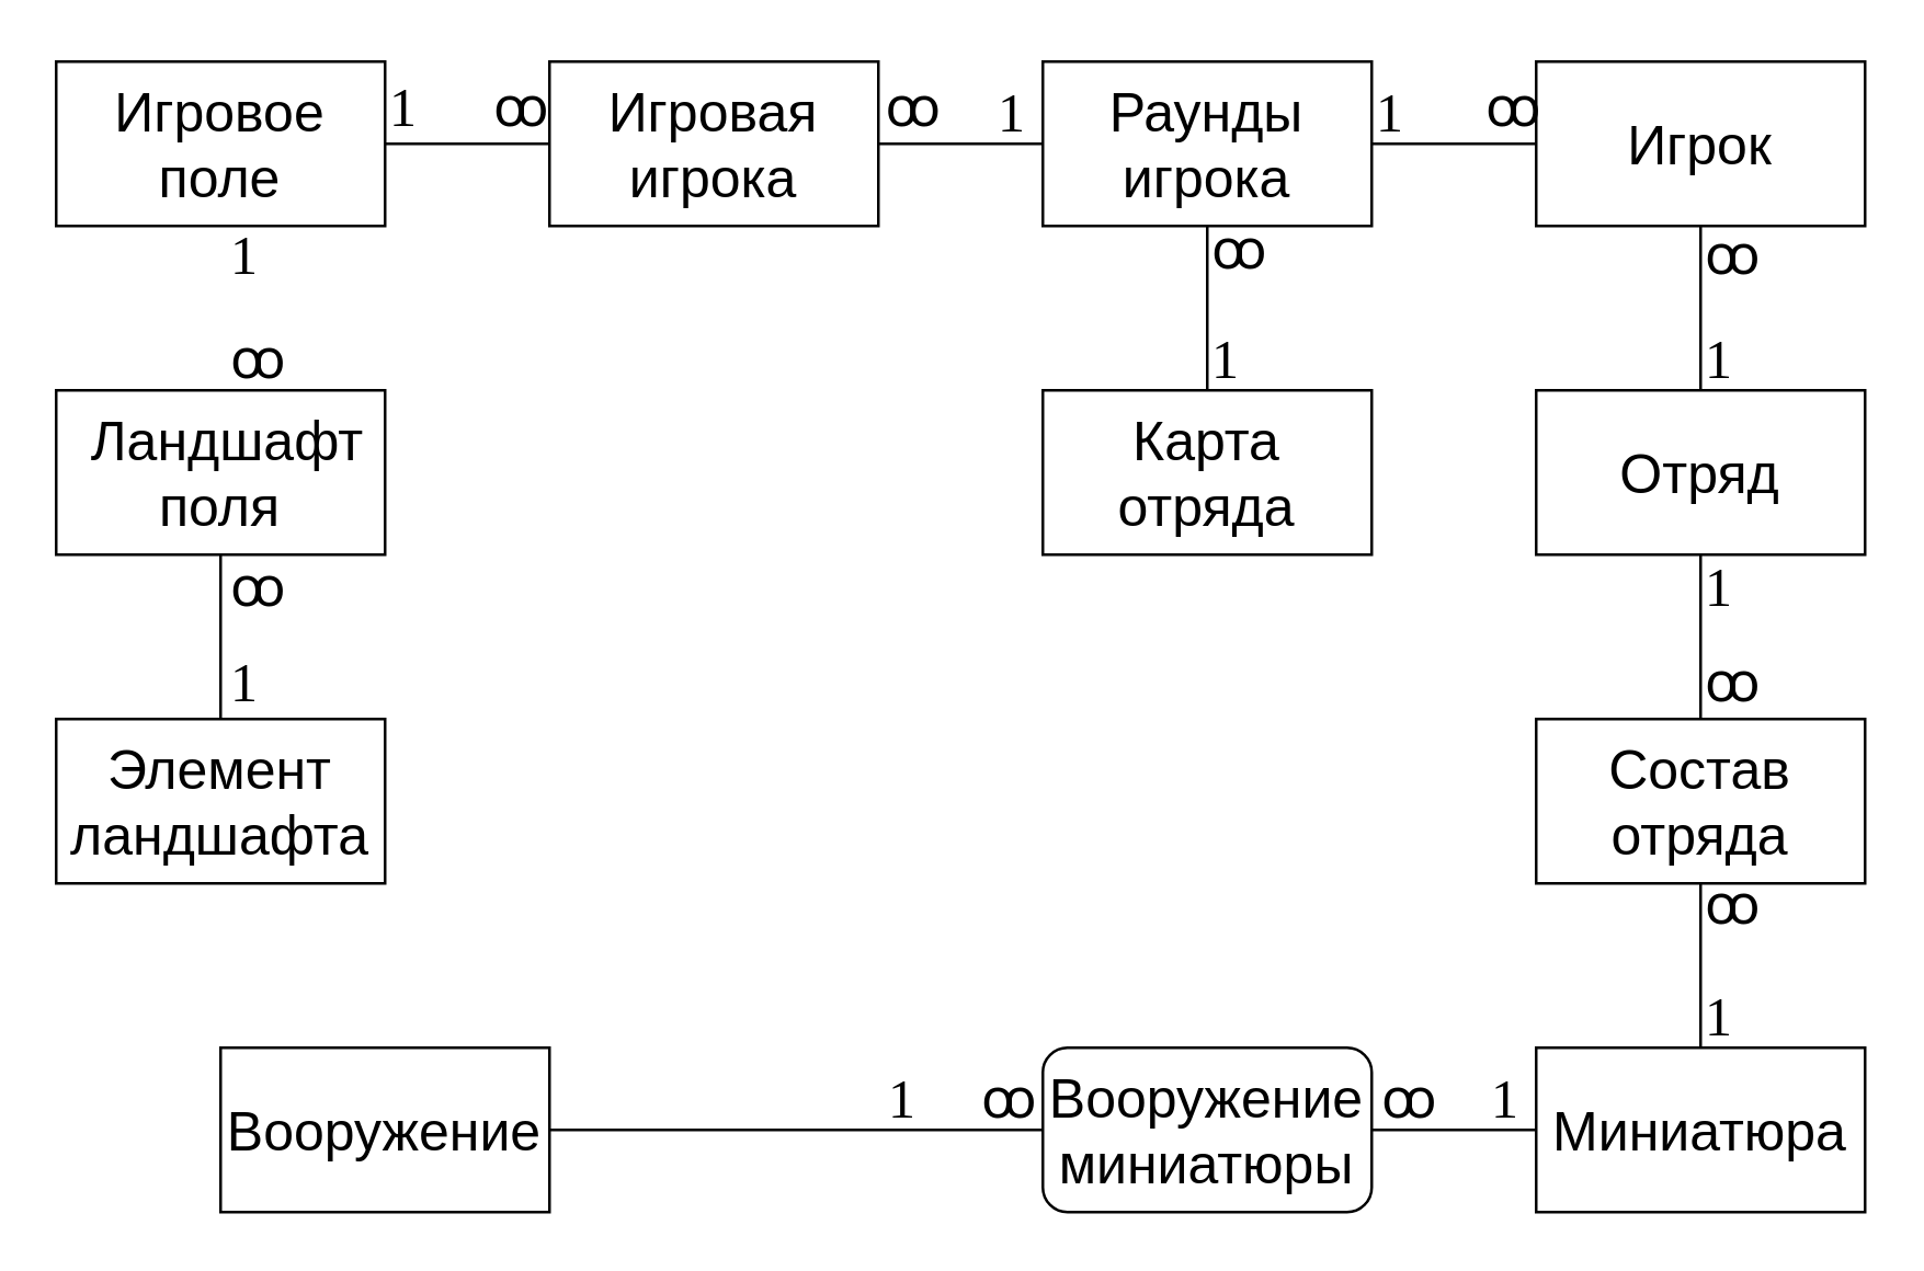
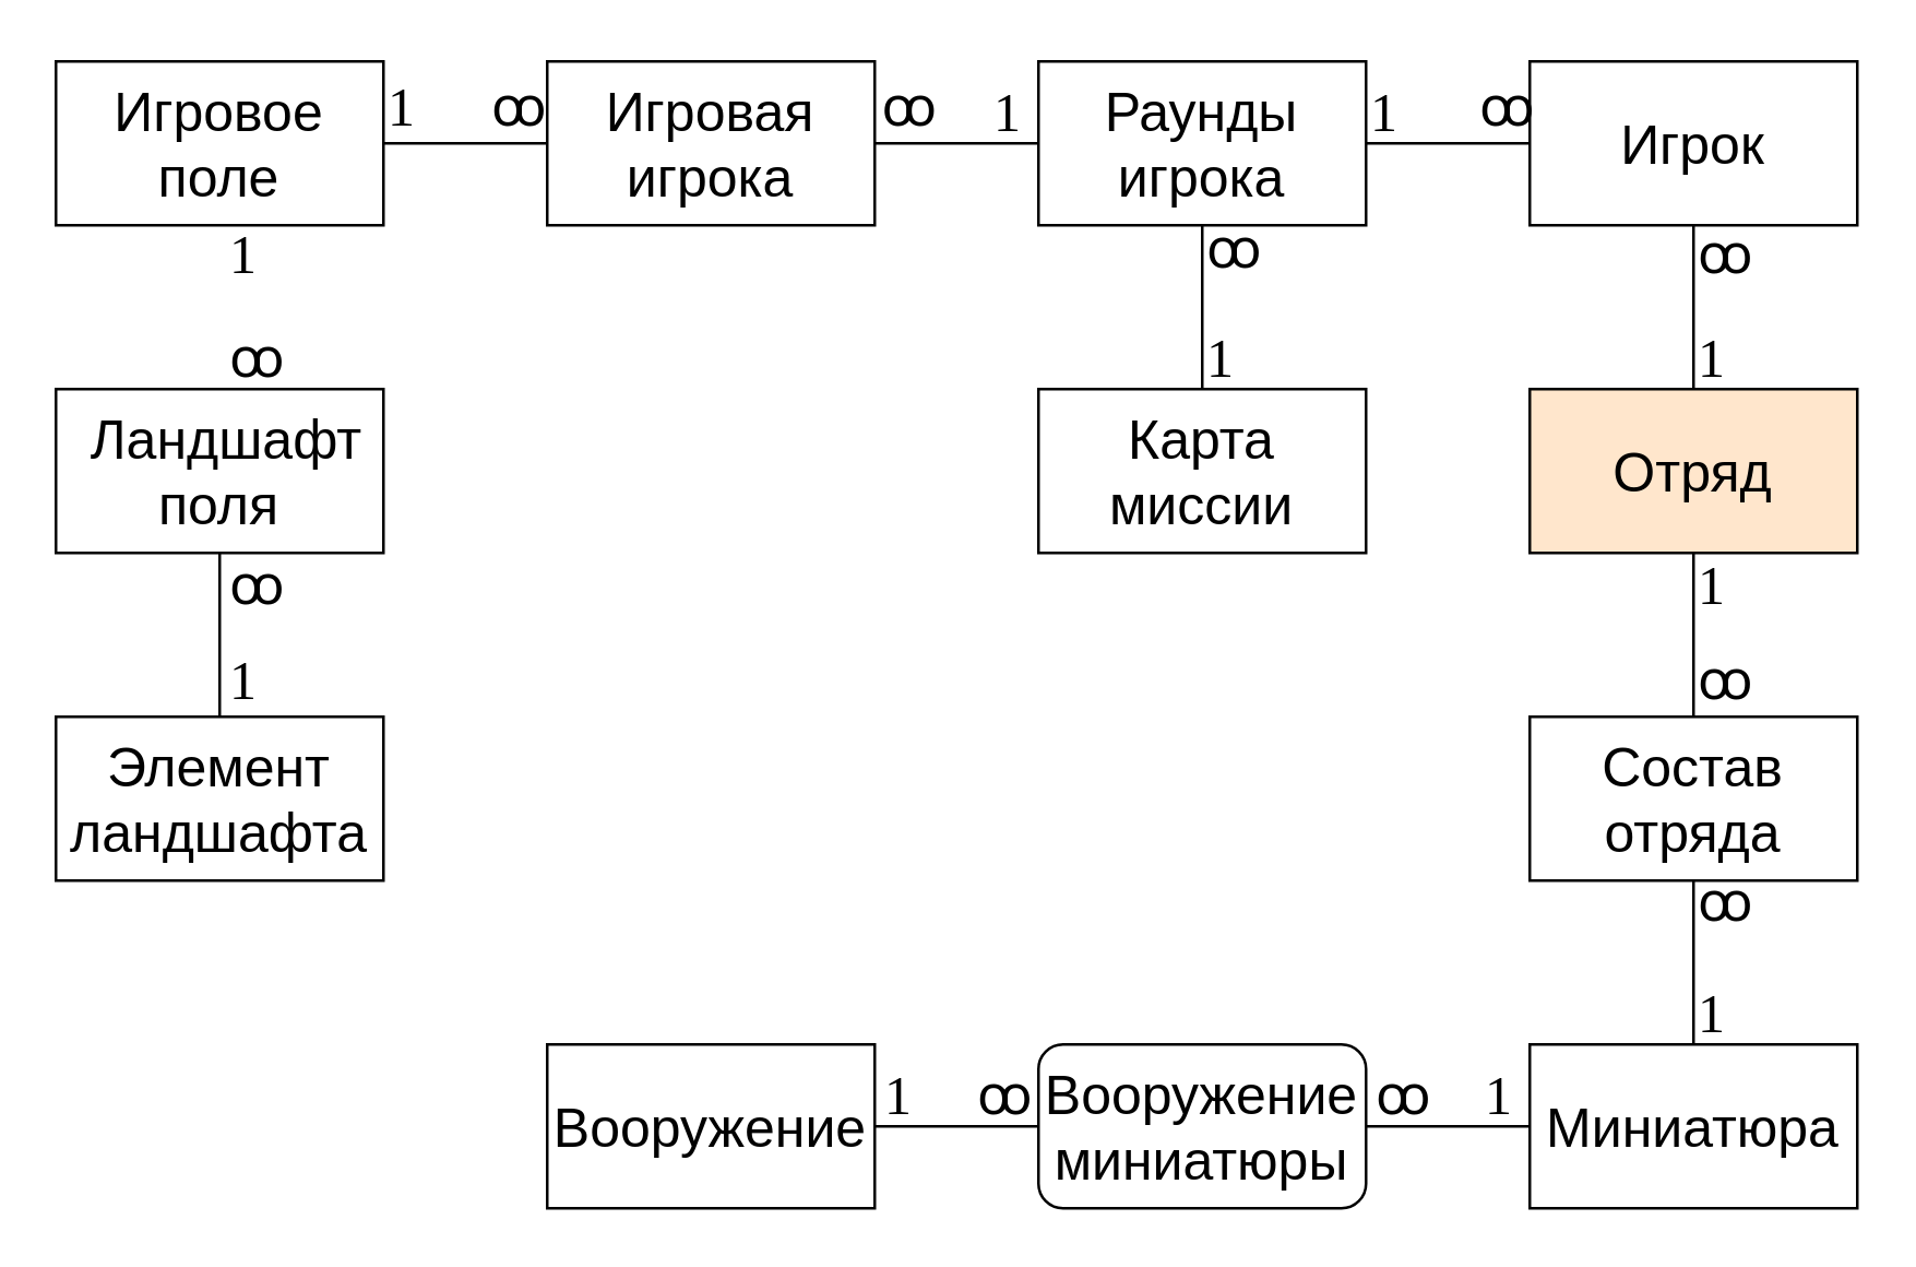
  <mxCell id="0" />
  <mxCell id="1" parent="0" />
  <mxCell id="2" value="Элемент ландшафта" style="rounded=0;whiteSpace=wrap;html=1;fontSize=20;" parent="1" vertex="1"><mxGeometry x="20" y="262" width="120" height="60" as="geometry" /></mxCell>
  <mxCell id="3" style="edgeStyle=orthogonalEdgeStyle;rounded=0;orthogonalLoop=1;jettySize=auto;html=1;exitX=0.5;exitY=1;exitDx=0;exitDy=0;endArrow=none;endFill=0;startArrow=none;startFill=0;fontSize=20;" parent="1" source="4" target="2" edge="1"><mxGeometry relative="1" as="geometry" /></mxCell>
  <mxCell id="4" value="&amp;nbsp;Ландшафт&lt;br style=&quot;font-size: 20px;&quot;&gt;поля" style="rounded=0;whiteSpace=wrap;html=1;fontSize=20;" parent="1" vertex="1"><mxGeometry x="20" y="142" width="120" height="60" as="geometry" /></mxCell>
  <mxCell id="5" value="Игровое поле" style="rounded=0;whiteSpace=wrap;html=1;fontSize=20;" parent="1" vertex="1"><mxGeometry x="20" y="22" width="120" height="60" as="geometry" /></mxCell>
  <mxCell id="6" value="Вооружение&lt;br style=&quot;font-size: 20px;&quot;&gt;миниатюры" style="whiteSpace=wrap;html=1;fontSize=20;rounded=1;" parent="1" vertex="1"><mxGeometry x="380" y="382" width="120" height="60" as="geometry" /></mxCell>
  <mxCell id="7" style="edgeStyle=orthogonalEdgeStyle;rounded=0;orthogonalLoop=1;jettySize=auto;html=1;exitX=0;exitY=0.5;exitDx=0;exitDy=0;entryX=1;entryY=0.5;entryDx=0;entryDy=0;endArrow=none;endFill=0;startArrow=none;startFill=0;fontSize=20;" parent="1" source="8" target="6" edge="1"><mxGeometry relative="1" as="geometry" /></mxCell>
  <mxCell id="8" value="Миниатюра" style="rounded=0;whiteSpace=wrap;html=1;fontSize=20;" parent="1" vertex="1"><mxGeometry x="560" y="382" width="120" height="60" as="geometry" /></mxCell>
  <mxCell id="9" style="edgeStyle=orthogonalEdgeStyle;rounded=0;orthogonalLoop=1;jettySize=auto;html=1;exitX=1;exitY=0.5;exitDx=0;exitDy=0;entryX=0;entryY=0.5;entryDx=0;entryDy=0;endArrow=none;endFill=0;startArrow=none;startFill=0;fontSize=20;" parent="1" source="11" target="15" edge="1"><mxGeometry relative="1" as="geometry" /></mxCell>
  <mxCell id="10" style="edgeStyle=orthogonalEdgeStyle;rounded=0;orthogonalLoop=1;jettySize=auto;html=1;exitX=0;exitY=0.5;exitDx=0;exitDy=0;entryX=1;entryY=0.5;entryDx=0;entryDy=0;endArrow=none;endFill=0;startArrow=none;startFill=0;fontSize=20;" parent="1" source="11" target="5" edge="1"><mxGeometry relative="1" as="geometry" /></mxCell>
  <mxCell id="11" value="Игровая игрока" style="rounded=0;whiteSpace=wrap;html=1;fontSize=20;" parent="1" vertex="1"><mxGeometry x="200" y="22" width="120" height="60" as="geometry" /></mxCell>
  <mxCell id="12" style="edgeStyle=orthogonalEdgeStyle;rounded=0;orthogonalLoop=1;jettySize=auto;html=1;exitX=0.5;exitY=1;exitDx=0;exitDy=0;entryX=0.5;entryY=0;entryDx=0;entryDy=0;endArrow=none;endFill=0;startArrow=none;startFill=0;fontSize=20;" parent="1" source="15" target="13" edge="1"><mxGeometry relative="1" as="geometry"><mxPoint x="274" y="188" as="sourcePoint" /></mxGeometry></mxCell>
- <mxCell id="13" value="Карта отряда" style="rounded=0;whiteSpace=wrap;html=1;fontSize=20;" parent="1" vertex="1"><mxGeometry x="380" y="142" width="120" height="60" as="geometry" /></mxCell>
+ <mxCell id="13" value="Карта миссии" style="rounded=0;whiteSpace=wrap;html=1;fontSize=20;" parent="1" vertex="1"><mxGeometry x="380" y="142" width="120" height="60" as="geometry" /></mxCell>
  <mxCell id="14" style="edgeStyle=orthogonalEdgeStyle;rounded=0;orthogonalLoop=1;jettySize=auto;html=1;exitX=1;exitY=0.5;exitDx=0;exitDy=0;entryX=0;entryY=0.5;entryDx=0;entryDy=0;endArrow=none;endFill=0;fontSize=20;" parent="1" source="15" target="17" edge="1"><mxGeometry relative="1" as="geometry" /></mxCell>
  <mxCell id="15" value="Раунды игрока" style="rounded=0;whiteSpace=wrap;html=1;fontSize=20;" parent="1" vertex="1"><mxGeometry x="380" y="22" width="120" height="60" as="geometry" /></mxCell>
  <mxCell id="16" style="edgeStyle=orthogonalEdgeStyle;rounded=0;orthogonalLoop=1;jettySize=auto;html=1;exitX=0.5;exitY=1;exitDx=0;exitDy=0;entryX=0.5;entryY=0;entryDx=0;entryDy=0;endArrow=none;endFill=0;fontSize=20;" parent="1" source="17" target="19" edge="1"><mxGeometry relative="1" as="geometry" /></mxCell>
  <mxCell id="17" value="Игрок" style="rounded=0;whiteSpace=wrap;html=1;fontSize=20;" parent="1" vertex="1"><mxGeometry x="560" y="22" width="120" height="60" as="geometry" /></mxCell>
  <mxCell id="18" style="edgeStyle=orthogonalEdgeStyle;rounded=0;orthogonalLoop=1;jettySize=auto;html=1;exitX=0.5;exitY=1;exitDx=0;exitDy=0;entryX=0.5;entryY=0;entryDx=0;entryDy=0;endArrow=none;endFill=0;startArrow=none;startFill=0;fontSize=20;" parent="1" source="19" target="21" edge="1"><mxGeometry relative="1" as="geometry" /></mxCell>
- <mxCell id="19" value="Отряд" style="rounded=0;whiteSpace=wrap;html=1;fontSize=20;" parent="1" vertex="1"><mxGeometry x="560" y="142" width="120" height="60" as="geometry" /></mxCell>
+ <mxCell id="19" value="Отряд" style="rounded=0;whiteSpace=wrap;html=1;fontSize=20;fillColor=#ffe6cc;" parent="1" vertex="1"><mxGeometry x="560" y="142" width="120" height="60" as="geometry" /></mxCell>
  <mxCell id="20" style="edgeStyle=orthogonalEdgeStyle;rounded=0;orthogonalLoop=1;jettySize=auto;html=1;exitX=0.5;exitY=1;exitDx=0;exitDy=0;entryX=0.5;entryY=0;entryDx=0;entryDy=0;endArrow=none;endFill=0;startArrow=none;startFill=0;fontSize=20;" parent="1" source="21" target="8" edge="1"><mxGeometry relative="1" as="geometry" /></mxCell>
  <mxCell id="21" value="Состав отряда" style="rounded=0;whiteSpace=wrap;html=1;fontSize=20;" parent="1" vertex="1"><mxGeometry x="560" y="262" width="120" height="60" as="geometry" /></mxCell>
  <mxCell id="22" value="1" style="text;whiteSpace=wrap;html=1;fontFamily=Verdana;fontSize=20;" parent="1" vertex="1"><mxGeometry x="140" y="20" width="20" height="30" as="geometry" /></mxCell>
  <mxCell id="23" value="ꝏ" style="text;whiteSpace=wrap;html=1;fontFamily=Verdana;fontSize=20;" parent="1" vertex="1"><mxGeometry x="178" y="20" width="20" height="30" as="geometry" /></mxCell>
  <mxCell id="24" value="1" style="text;whiteSpace=wrap;html=1;fontFamily=Verdana;fontSize=20;" parent="1" vertex="1"><mxGeometry x="82" y="230" width="20" height="30" as="geometry" /></mxCell>
  <mxCell id="25" value="ꝏ" style="text;whiteSpace=wrap;html=1;fontFamily=Verdana;fontSize=20;" parent="1" vertex="1"><mxGeometry x="82" y="112" width="20" height="30" as="geometry" /></mxCell>
  <mxCell id="26" value="ꝏ" style="text;whiteSpace=wrap;html=1;fontFamily=Verdana;fontSize=20;" parent="1" vertex="1"><mxGeometry x="82" y="195" width="20" height="30" as="geometry" /></mxCell>
  <mxCell id="27" style="edgeStyle=orthogonalEdgeStyle;rounded=0;orthogonalLoop=1;jettySize=auto;html=1;exitX=1;exitY=0.5;exitDx=0;exitDy=0;entryX=0;entryY=0.5;entryDx=0;entryDy=0;endArrow=none;endFill=0;fontSize=20;" parent="1" source="28" target="6" edge="1"><mxGeometry relative="1" as="geometry" /></mxCell>
- <mxCell id="28" value="Вооружение" style="rounded=0;whiteSpace=wrap;html=1;fontSize=20;" parent="1" vertex="1"><mxGeometry x="80" y="382" width="120" height="60" as="geometry" /></mxCell>
+ <mxCell id="28" value="Вооружение" style="rounded=0;whiteSpace=wrap;html=1;fontSize=20;" parent="1" vertex="1"><mxGeometry x="200" y="382" width="120" height="60" as="geometry" /></mxCell>
  <mxCell id="29" value="1" style="text;whiteSpace=wrap;html=1;fontFamily=Verdana;fontSize=20;" parent="1" vertex="1"><mxGeometry x="82" y="74" width="20" height="30" as="geometry" /></mxCell>
  <mxCell id="30" value="ꝏ" style="text;whiteSpace=wrap;html=1;fontFamily=Verdana;fontSize=20;" parent="1" vertex="1"><mxGeometry x="321" y="20" width="20" height="30" as="geometry" /></mxCell>
  <mxCell id="31" value="1" style="text;whiteSpace=wrap;html=1;fontFamily=Verdana;fontSize=20;" parent="1" vertex="1"><mxGeometry x="362" y="22" width="20" height="30" as="geometry" /></mxCell>
  <mxCell id="32" value="ꝏ" style="text;whiteSpace=wrap;html=1;fontFamily=Verdana;fontSize=20;" parent="1" vertex="1"><mxGeometry x="540" y="20" width="20" height="30" as="geometry" /></mxCell>
  <mxCell id="33" value="1" style="text;whiteSpace=wrap;html=1;fontFamily=Verdana;fontSize=20;" parent="1" vertex="1"><mxGeometry x="500" y="22" width="20" height="30" as="geometry" /></mxCell>
  <mxCell id="34" value="1" style="text;whiteSpace=wrap;html=1;fontFamily=Verdana;fontSize=20;" parent="1" vertex="1"><mxGeometry x="620" y="112" width="20" height="30" as="geometry" /></mxCell>
  <mxCell id="35" value="ꝏ" style="text;whiteSpace=wrap;html=1;fontFamily=Verdana;fontSize=20;" parent="1" vertex="1"><mxGeometry x="620" y="74" width="20" height="30" as="geometry" /></mxCell>
  <mxCell id="36" value="1" style="text;whiteSpace=wrap;html=1;fontFamily=Verdana;fontSize=20;" parent="1" vertex="1"><mxGeometry x="620" y="195" width="20" height="30" as="geometry" /></mxCell>
  <mxCell id="37" value="ꝏ" style="text;whiteSpace=wrap;html=1;fontFamily=Verdana;fontSize=20;" parent="1" vertex="1"><mxGeometry x="620" y="230" width="20" height="30" as="geometry" /></mxCell>
  <mxCell id="38" value="ꝏ" style="text;whiteSpace=wrap;html=1;fontFamily=Verdana;fontSize=20;" parent="1" vertex="1"><mxGeometry x="620" y="311" width="20" height="30" as="geometry" /></mxCell>
  <mxCell id="39" value="1" style="text;whiteSpace=wrap;html=1;fontFamily=Verdana;fontSize=20;" parent="1" vertex="1"><mxGeometry x="620" y="352" width="20" height="30" as="geometry" /></mxCell>
  <mxCell id="40" value="ꝏ" style="text;whiteSpace=wrap;html=1;fontFamily=Verdana;fontSize=20;" parent="1" vertex="1"><mxGeometry x="502" y="382" width="20" height="30" as="geometry" /></mxCell>
  <mxCell id="41" value="ꝏ" style="text;whiteSpace=wrap;html=1;fontFamily=Verdana;fontSize=20;" parent="1" vertex="1"><mxGeometry x="356" y="382" width="20" height="30" as="geometry" /></mxCell>
  <mxCell id="42" value="1" style="text;whiteSpace=wrap;html=1;fontFamily=Verdana;fontSize=20;" parent="1" vertex="1"><mxGeometry x="542" y="382" width="20" height="30" as="geometry" /></mxCell>
  <mxCell id="43" value="1" style="text;whiteSpace=wrap;html=1;fontFamily=Verdana;fontSize=20;" parent="1" vertex="1"><mxGeometry x="322" y="382" width="20" height="30" as="geometry" /></mxCell>
  <mxCell id="44" value="1" style="text;whiteSpace=wrap;html=1;fontFamily=Verdana;fontSize=20;" parent="1" vertex="1"><mxGeometry x="440" y="112" width="20" height="30" as="geometry" /></mxCell>
  <mxCell id="45" value="ꝏ" style="text;whiteSpace=wrap;html=1;fontFamily=Verdana;fontSize=20;" parent="1" vertex="1"><mxGeometry x="440" y="72" width="20" height="30" as="geometry" /></mxCell>
